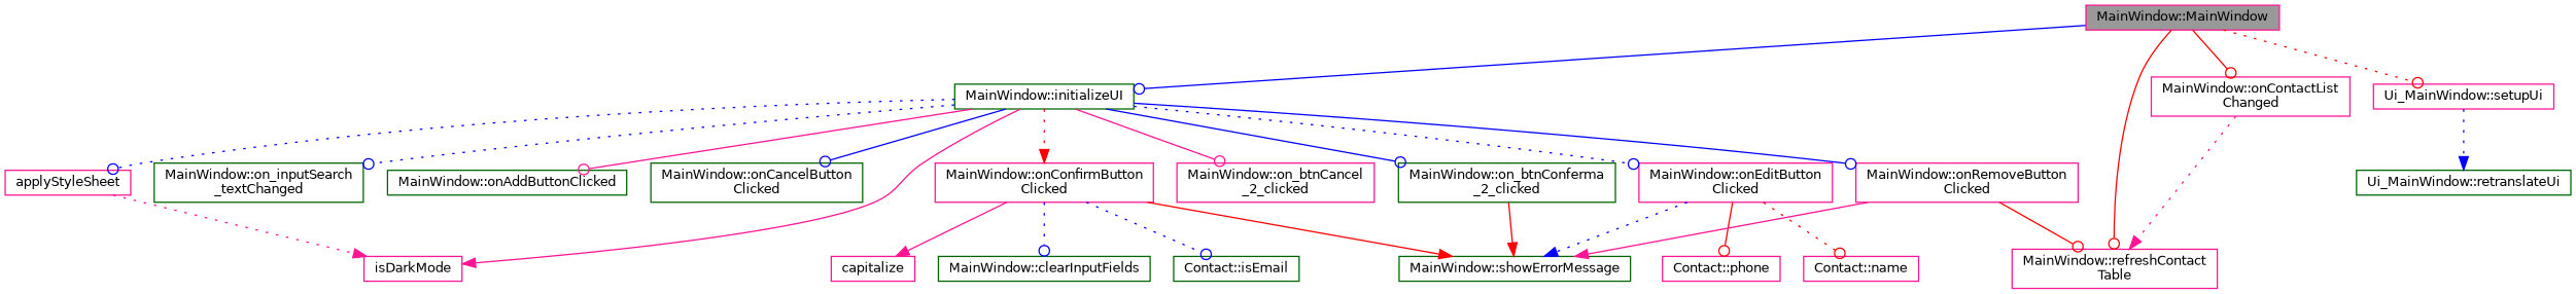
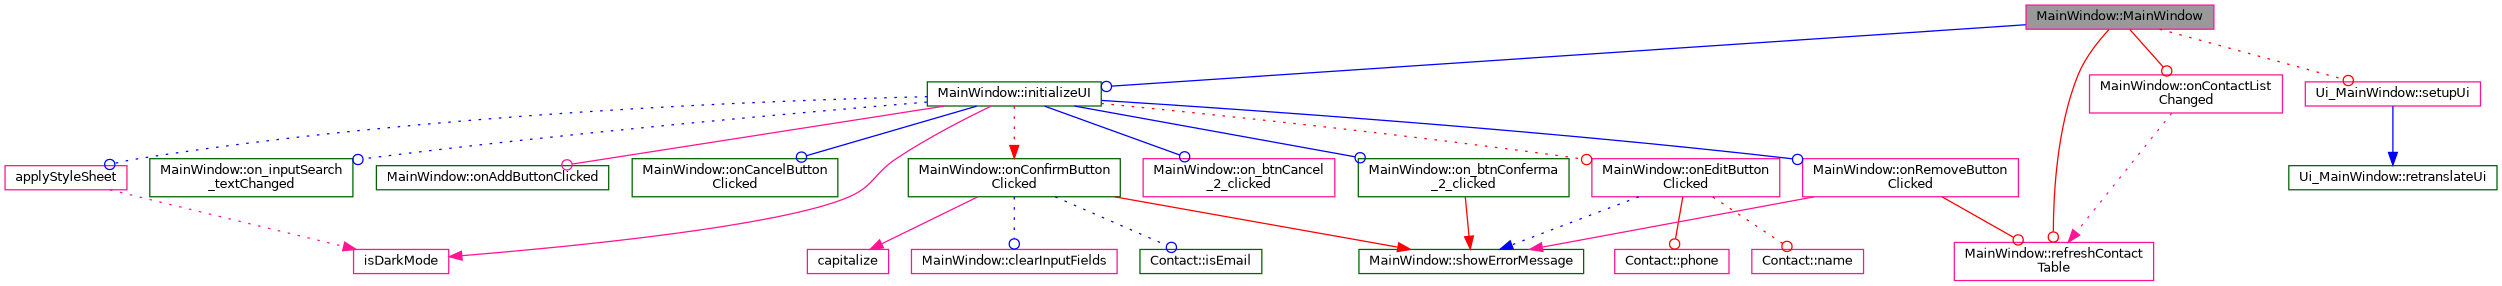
  digraph {
    rankdir=TB
    node [color=deeppink fillcolor=white fontname=Helvetica fontsize=10 shape=box style=filled]
    edge [arrowhead=odot color=blue fontname=Helvetica fontsize=10 labelfontname=Helvetica labelfontsize=10 style=solid]
    n1 [fillcolor=grey60 fontcolor=black height=0.2 label="MainWindow::MainWindow" width=0.4]
    n2 [color=darkgreen height=0.2 label="MainWindow::initializeUI" width=0.4]
    n3 [height=0.2 label="MainWindow::refreshContact\lTable" width=0.4]
    n4 [height=0.2 label="MainWindow::onContactList\lChanged" width=0.4]
    n5 [height=0.2 label="Ui_MainWindow::setupUi" width=0.4]
    n6 [height=0.2 label=applyStyleSheet width=0.4]
    n7 [height=0.2 label=isDarkMode width=0.4]
    n8 [height=0.2 label="MainWindow::on_btnCancel\l_2_clicked" width=0.4]
    n9 [color=darkgreen height=0.2 label="MainWindow::on_btnConferma\l_2_clicked" width=0.4]
    n10 [color=darkgreen height=0.2 label="MainWindow::on_inputSearch\l_textChanged" width=0.4]
    n11 [color=darkgreen height=0.2 label="MainWindow::onAddButtonClicked" width=0.4]
    n12 [color=darkgreen height=0.2 label="MainWindow::onCancelButton\lClicked" width=0.4]
-   n13 [height=0.2 label="MainWindow::onConfirmButton\lClicked" width=0.4]
+   n13 [color=darkgreen height=0.2 label="MainWindow::onConfirmButton\lClicked" width=0.4]
    n14 [height=0.2 label="MainWindow::onEditButton\lClicked" width=0.4]
    n15 [height=0.2 label="MainWindow::onRemoveButton\lClicked" width=0.4]
    n16 [color=darkgreen height=0.2 label="Ui_MainWindow::retranslateUi" width=0.4]
    n17 [color=darkgreen height=0.2 label="MainWindow::showErrorMessage" width=0.4]
    n18 [height=0.2 label=capitalize width=0.4]
-   n19 [color=darkgreen height=0.2 label="MainWindow::clearInputFields" width=0.4]
+   n19 [height=0.2 label="MainWindow::clearInputFields" width=0.4]
    n20 [color=darkgreen height=0.2 label="Contact::isEmail" width=0.4]
    n21 [height=0.2 label="Contact::name" width=0.4]
    n22 [height=0.2 label="Contact::phone" width=0.4]
    n1 -> n2
    n1 -> n3 [color=red]
    n1 -> n4 [color=red]
    n1 -> n5 [color=red style=dotted]
    n2 -> n6 [style=dotted]
    n2 -> n7 [arrowhead=normal color=deeppink]
-   n2 -> n8 [color=deeppink]
+   n2 -> n8
    n2 -> n9
    n2 -> n10 [style=dotted]
    n2 -> n11 [color=deeppink]
    n2 -> n12
    n2 -> n13 [arrowhead=normal color=red style=dotted]
-   n2 -> n14 [style=dotted]
+   n2 -> n14 [color=red style=dotted]
    n2 -> n15
    n4 -> n3 [arrowhead=normal color=deeppink style=dotted]
-   n5 -> n16 [arrowhead=normal style=dotted]
+   n5 -> n16 [arrowhead=normal]
    n6 -> n7 [arrowhead=normal color=deeppink style=dotted]
    n9 -> n17 [arrowhead=normal color=red]
    n13 -> n17 [arrowhead=normal color=red]
    n13 -> n18 [arrowhead=normal color=deeppink]
    n13 -> n19 [style=dotted]
    n13 -> n20 [style=dotted]
    n14 -> n17 [arrowhead=normal style=dotted]
    n14 -> n21 [color=red style=dotted]
    n14 -> n22 [color=red]
    n15 -> n3 [color=red]
    n15 -> n17 [arrowhead=normal color=deeppink]
  }
